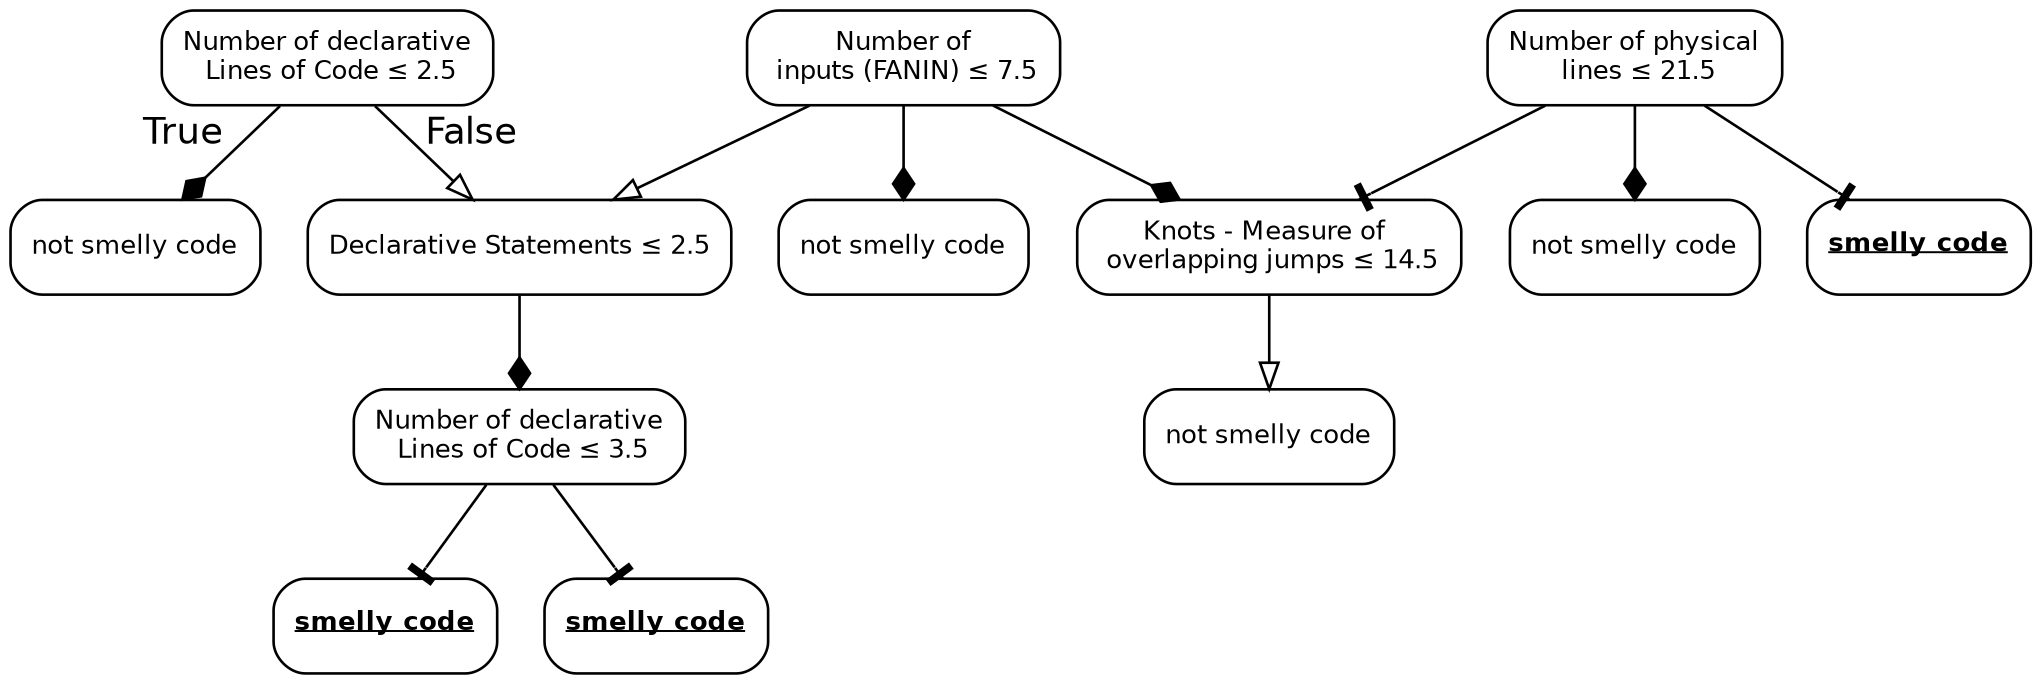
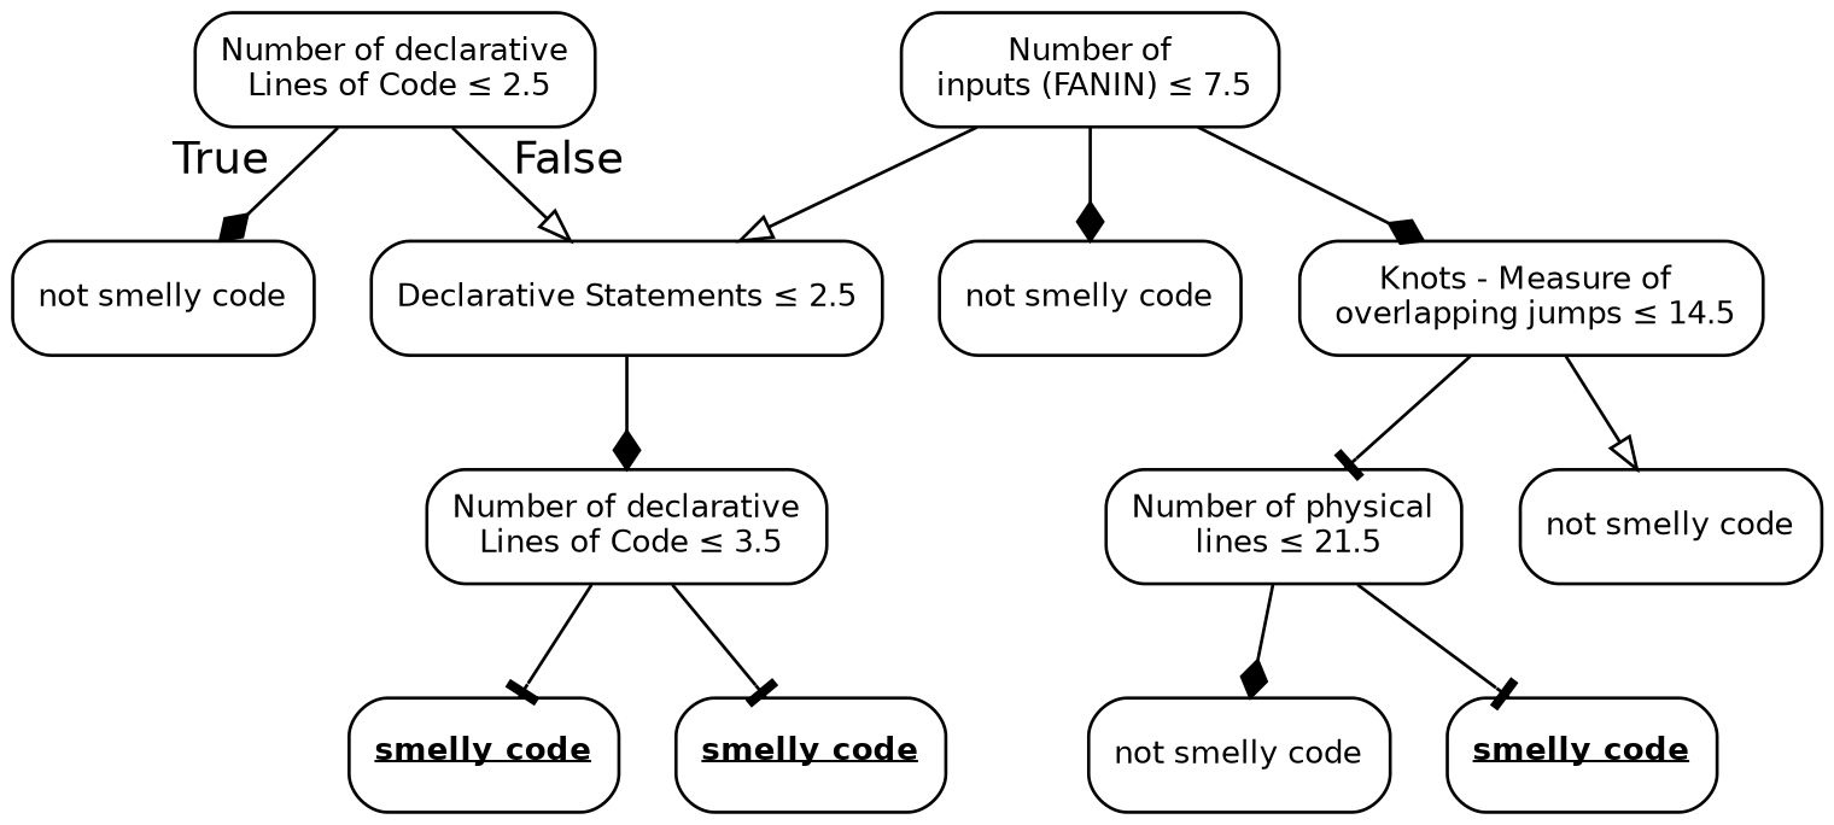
  digraph {
    node [color=black fontname=helvetica fontsize=10 shape=box style=rounded]
    edge [arrowhead=diamond fontname=helvetica]
    n1 [label=<Number of declarative<br/> Lines of Code &le; 2.5> width=0.5]
    n2 [label=<not smelly code> width=0.5]
    n3 [label=<Declarative Statements &le; 2.5> width=0.5]
    n4 [label=<Number of declarative<br/> Lines of Code &le; 3.5> width=0.5]
    n5 [label=<<u><b>smelly code</b></u>> width=0.5]
    n6 [label=<<u><b>smelly code</b></u>> width=0.5]
    n7 [label=<Number of<br/> inputs (FANIN) &le; 7.5> width=0.5]
    n8 [label=<not smelly code> width=0.5]
    n9 [label=<Knots - Measure of <br/> overlapping jumps &le; 14.5> width=0.5]
    n10 [label=<Number of physical<br/> lines &le; 21.5> width=0.5]
    n11 [label=<not smelly code> width=0.5]
    n12 [label=<not smelly code> width=0.5]
    n13 [label=<<u><b>smelly code</b></u>> width=0.5]
    n1 -> n2 [headlabel=True labelangle=45 labeldistance=2.5]
    n1 -> n3 [arrowhead=onormal headlabel=False labelangle=-45 labeldistance=2.5]
    n3 -> n4
    n4 -> n5 [arrowhead=tee]
    n4 -> n6 [arrowhead=tee]
    n7 -> n3 [arrowhead=onormal]
    n7 -> n8
    n7 -> n9
-   n10 -> n9 [arrowhead=tee]
+   n9 -> n10 [arrowhead=tee]
    n9 -> n11 [arrowhead=onormal]
    n10 -> n12
    n10 -> n13 [arrowhead=tee]
  }
